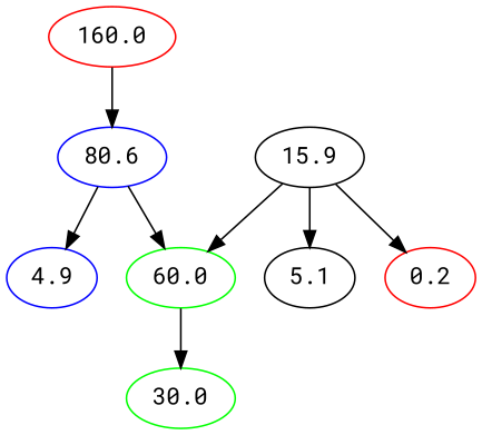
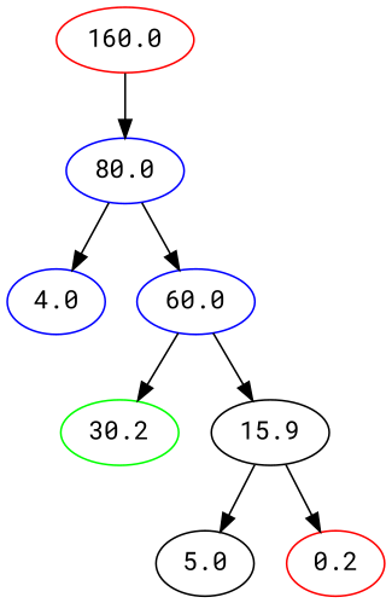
  digraph {
    fontname="Roboto Mono"
    node [color=red fontname="Roboto Mono"]
    edge [fontname="Roboto Mono"]
    n1 [label=160.0]
-   80.0 [color=blue label=80.6]
-   4.0 [color=blue label=4.9]
-   60.0 [color=green]
-   30.0 [color=green]
+   80.0 [color=blue]
+   4.0 [color=blue]
+   60.0 [color=blue]
+   30.0 [color=green label=30.2]
    n6 [color=black label=15.9]
-   5.0 [color=black label=5.1]
+   5.0 [color=black]
    n8 [label=0.2]
    n1 -> 80.0
    80.0 -> 4.0
    80.0 -> 60.0
    60.0 -> 30.0
-   n6 -> 60.0
+   60.0 -> n6
    n6 -> 5.0
    n6 -> n8
  }
